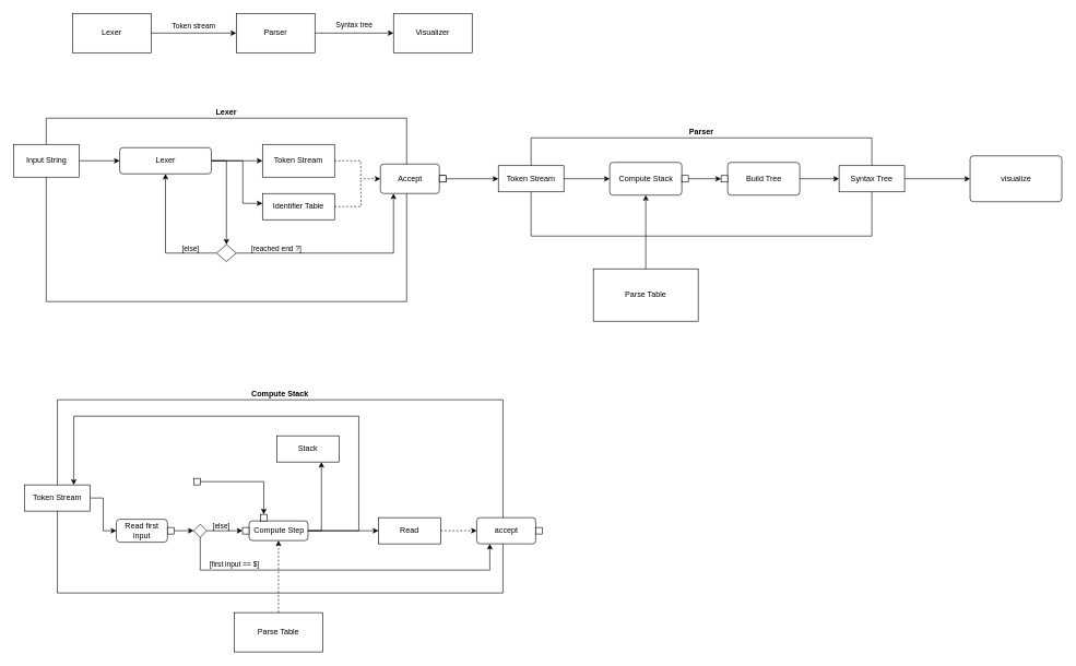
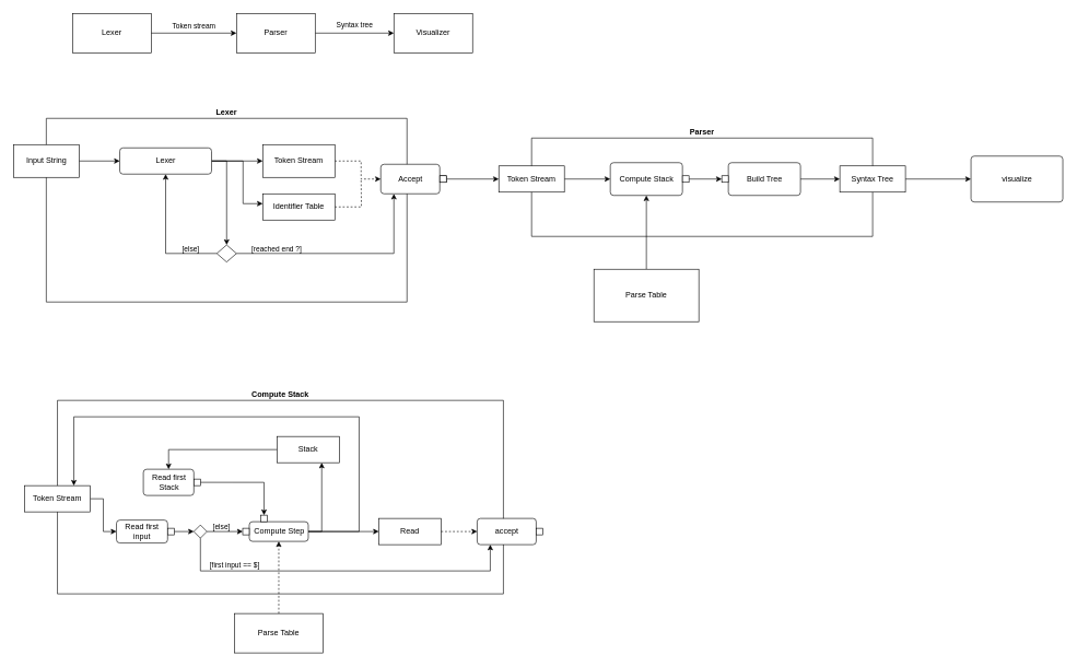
  <mxCell id="0" />
  <mxCell id="1" parent="0" />
  <mxCell id="2" value="Lexer" style="rounded=0;whiteSpace=wrap;html=1;labelBackgroundColor=none;" parent="1" vertex="1"><mxGeometry x="110" y="20" width="120" height="60" as="geometry" /></mxCell>
  <mxCell id="3" value="Syntax tree" style="edgeStyle=orthogonalEdgeStyle;rounded=0;orthogonalLoop=1;jettySize=auto;html=1;entryX=0;entryY=0.5;entryDx=0;entryDy=0;labelBackgroundColor=none;fontColor=default;" parent="1" source="4" target="6" edge="1"><mxGeometry y="12" relative="1" as="geometry"><mxPoint as="offset" /></mxGeometry></mxCell>
  <mxCell id="4" value="Parser" style="rounded=0;whiteSpace=wrap;html=1;labelBackgroundColor=none;" parent="1" vertex="1"><mxGeometry x="360" y="20" width="120" height="60" as="geometry" /></mxCell>
  <mxCell id="5" value="Token stream" style="endArrow=classic;html=1;rounded=0;exitX=1;exitY=0.5;exitDx=0;exitDy=0;entryX=0;entryY=0.5;entryDx=0;entryDy=0;labelBackgroundColor=none;fontColor=default;" parent="1" edge="1"><mxGeometry y="11" width="50" height="50" relative="1" as="geometry"><mxPoint x="230" y="50" as="sourcePoint" /><mxPoint x="360" y="50" as="targetPoint" /><mxPoint as="offset" /></mxGeometry></mxCell>
  <mxCell id="6" value="Visualizer" style="rounded=0;whiteSpace=wrap;html=1;labelBackgroundColor=none;" parent="1" vertex="1"><mxGeometry x="600" y="20" width="120" height="60" as="geometry" /></mxCell>
  <mxCell id="7" value="Lexer" style="swimlane;startSize=0;verticalAlign=bottom;labelBackgroundColor=none;" parent="1" vertex="1"><mxGeometry x="70" y="180" width="550" height="280" as="geometry"><mxRectangle x="70" y="220" width="50" height="40" as="alternateBounds" /></mxGeometry></mxCell>
  <mxCell id="8" style="edgeStyle=orthogonalEdgeStyle;rounded=0;orthogonalLoop=1;jettySize=auto;html=1;exitX=1;exitY=0.5;exitDx=0;exitDy=0;labelBackgroundColor=none;fontColor=default;" parent="7" source="9" target="13" edge="1"><mxGeometry relative="1" as="geometry" /></mxCell>
  <mxCell id="9" value="Input String" style="html=1;dashed=0;whitespace=wrap;labelBackgroundColor=none;" parent="7" vertex="1"><mxGeometry x="-50" y="40" width="100" height="50" as="geometry" /></mxCell>
  <mxCell id="10" style="edgeStyle=orthogonalEdgeStyle;rounded=0;orthogonalLoop=1;jettySize=auto;html=1;exitX=1;exitY=0.5;exitDx=0;exitDy=0;labelBackgroundColor=none;fontColor=default;" parent="7" source="13" target="15" edge="1"><mxGeometry relative="1" as="geometry" /></mxCell>
  <mxCell id="11" style="edgeStyle=orthogonalEdgeStyle;rounded=0;orthogonalLoop=1;jettySize=auto;html=1;exitX=1;exitY=0.5;exitDx=0;exitDy=0;labelBackgroundColor=none;fontColor=default;" parent="7" source="13" target="17" edge="1"><mxGeometry relative="1" as="geometry"><mxPoint x="280" y="130" as="sourcePoint" /><Array as="points"><mxPoint x="300" y="65" /><mxPoint x="300" y="130" /></Array></mxGeometry></mxCell>
  <mxCell id="12" style="edgeStyle=orthogonalEdgeStyle;rounded=0;orthogonalLoop=1;jettySize=auto;html=1;exitX=1;exitY=0.5;exitDx=0;exitDy=0;labelBackgroundColor=none;fontColor=default;" parent="7" source="13" target="22" edge="1"><mxGeometry relative="1" as="geometry" /></mxCell>
  <mxCell id="13" value="Lexer" style="html=1;align=center;verticalAlign=middle;rounded=1;absoluteArcSize=1;arcSize=10;dashed=0;labelBackgroundColor=none;" parent="7" vertex="1"><mxGeometry x="112" y="45" width="140" height="40" as="geometry" /></mxCell>
  <mxCell id="14" style="edgeStyle=orthogonalEdgeStyle;rounded=0;orthogonalLoop=1;jettySize=auto;html=1;exitX=1;exitY=0.5;exitDx=0;exitDy=0;entryX=0;entryY=0.5;entryDx=0;entryDy=0;dashed=1;labelBackgroundColor=none;fontColor=default;" parent="7" source="15" target="23" edge="1"><mxGeometry relative="1" as="geometry"><Array as="points"><mxPoint x="480" y="65" /><mxPoint x="480" y="93" /></Array></mxGeometry></mxCell>
  <mxCell id="15" value="Token Stream" style="shape=rect;html=1;whiteSpace=wrap;align=center;labelBackgroundColor=none;" parent="7" vertex="1"><mxGeometry x="330" y="40" width="110" height="50" as="geometry" /></mxCell>
  <mxCell id="16" style="edgeStyle=orthogonalEdgeStyle;rounded=0;orthogonalLoop=1;jettySize=auto;html=1;exitX=1;exitY=0.5;exitDx=0;exitDy=0;dashed=1;startArrow=none;startFill=0;endArrow=none;endFill=0;labelBackgroundColor=none;fontColor=default;" parent="7" source="17" edge="1"><mxGeometry relative="1" as="geometry"><mxPoint x="480" y="93" as="targetPoint" /></mxGeometry></mxCell>
  <mxCell id="17" value="Identifier Table" style="shape=rect;html=1;whiteSpace=wrap;align=center;labelBackgroundColor=none;" parent="7" vertex="1"><mxGeometry x="330" y="115" width="110" height="40" as="geometry" /></mxCell>
  <mxCell id="18" style="edgeStyle=orthogonalEdgeStyle;rounded=0;orthogonalLoop=1;jettySize=auto;html=1;exitX=0.5;exitY=1;exitDx=0;exitDy=0;labelBackgroundColor=none;fontColor=default;" parent="7" source="17" target="17" edge="1"><mxGeometry relative="1" as="geometry" /></mxCell>
  <mxCell id="19" style="edgeStyle=orthogonalEdgeStyle;rounded=0;orthogonalLoop=1;jettySize=auto;html=1;exitX=1;exitY=0.5;exitDx=0;exitDy=0;labelBackgroundColor=none;fontColor=default;" parent="7" source="22" target="23" edge="1"><mxGeometry relative="1" as="geometry"><Array as="points"><mxPoint x="530" y="206" /></Array></mxGeometry></mxCell>
  <mxCell id="20" value="[reached end ?]" style="edgeLabel;html=1;align=center;verticalAlign=middle;resizable=0;points=[];labelBackgroundColor=none;" parent="19" vertex="1" connectable="0"><mxGeometry x="-0.887" y="1" relative="1" as="geometry"><mxPoint x="41" y="-6" as="offset" /></mxGeometry></mxCell>
  <mxCell id="21" value="[else]" style="edgeStyle=orthogonalEdgeStyle;rounded=0;orthogonalLoop=1;jettySize=auto;html=1;exitX=0;exitY=0.5;exitDx=0;exitDy=0;entryX=0.5;entryY=1;entryDx=0;entryDy=0;labelBackgroundColor=none;fontColor=default;" parent="7" source="22" target="13" edge="1"><mxGeometry x="-0.598" y="-7" relative="1" as="geometry"><mxPoint as="offset" /></mxGeometry></mxCell>
  <mxCell id="22" value="" style="shape=rhombus;html=1;verticalLabelPosition=bottom;verticalAlignment=top;labelBackgroundColor=none;" parent="7" vertex="1"><mxGeometry x="260" y="193" width="30" height="26" as="geometry" /></mxCell>
  <mxCell id="23" value="Accept" style="html=1;align=center;verticalAlign=middle;rounded=1;absoluteArcSize=1;arcSize=10;dashed=0;labelBackgroundColor=none;" parent="7" vertex="1"><mxGeometry x="510" y="70" width="90" height="45" as="geometry" /></mxCell>
  <mxCell id="24" value="Parser" style="swimlane;startSize=0;verticalAlign=bottom;labelBackgroundColor=none;" parent="1" vertex="1"><mxGeometry x="810" y="210" width="520" height="150" as="geometry" /></mxCell>
  <mxCell id="25" value="Compute Stack" style="html=1;align=center;verticalAlign=middle;rounded=1;absoluteArcSize=1;arcSize=10;dashed=0;labelBackgroundColor=none;" parent="24" vertex="1"><mxGeometry x="120" y="37.5" width="110" height="50" as="geometry" /></mxCell>
  <mxCell id="26" style="edgeStyle=orthogonalEdgeStyle;rounded=0;orthogonalLoop=1;jettySize=auto;html=1;exitX=1;exitY=0.5;exitDx=0;exitDy=0;entryX=0;entryY=0.5;entryDx=0;entryDy=0;labelBackgroundColor=none;fontColor=default;" parent="24" source="27" target="29" edge="1"><mxGeometry relative="1" as="geometry" /></mxCell>
  <mxCell id="27" value="" style="shape=rect;html=1;whiteSpace=wrap;align=center;labelBackgroundColor=none;" parent="24" vertex="1"><mxGeometry x="230" y="57.5" width="10" height="10" as="geometry" /></mxCell>
  <mxCell id="28" value="Build Tree" style="html=1;align=center;verticalAlign=middle;rounded=1;absoluteArcSize=1;arcSize=10;dashed=0;labelBackgroundColor=none;" parent="24" vertex="1"><mxGeometry x="300" y="37.5" width="110" height="50" as="geometry" /></mxCell>
  <mxCell id="29" value="" style="shape=rect;html=1;whiteSpace=wrap;align=center;labelBackgroundColor=none;" parent="24" vertex="1"><mxGeometry x="290" y="57.5" width="10" height="10" as="geometry" /></mxCell>
  <mxCell id="30" style="edgeStyle=orthogonalEdgeStyle;rounded=0;orthogonalLoop=1;jettySize=auto;html=1;exitX=0.5;exitY=0;exitDx=0;exitDy=0;entryX=0.5;entryY=1;entryDx=0;entryDy=0;labelBackgroundColor=none;fontColor=default;" parent="1" source="31" target="25" edge="1"><mxGeometry relative="1" as="geometry" /></mxCell>
  <mxCell id="31" value="Parse Table" style="shape=rect;html=1;whiteSpace=wrap;align=center;labelBackgroundColor=none;" parent="1" vertex="1"><mxGeometry x="905" y="410" width="160" height="80" as="geometry" /></mxCell>
  <mxCell id="32" style="edgeStyle=orthogonalEdgeStyle;rounded=0;orthogonalLoop=1;jettySize=auto;html=1;exitX=1;exitY=0.5;exitDx=0;exitDy=0;entryX=0;entryY=0.5;entryDx=0;entryDy=0;labelBackgroundColor=none;fontColor=default;" parent="1" source="33" target="25" edge="1"><mxGeometry relative="1" as="geometry" /></mxCell>
  <mxCell id="33" value="Token Stream" style="shape=rect;html=1;whiteSpace=wrap;align=center;labelBackgroundColor=none;" parent="1" vertex="1"><mxGeometry x="760" y="252.5" width="100" height="40" as="geometry" /></mxCell>
  <mxCell id="34" style="edgeStyle=orthogonalEdgeStyle;rounded=0;orthogonalLoop=1;jettySize=auto;html=1;exitX=1;exitY=0.5;exitDx=0;exitDy=0;entryX=0;entryY=0.5;entryDx=0;entryDy=0;labelBackgroundColor=none;fontColor=default;" parent="1" source="35" target="33" edge="1"><mxGeometry relative="1" as="geometry" /></mxCell>
  <mxCell id="35" value="" style="shape=rect;html=1;whiteSpace=wrap;align=center;labelBackgroundColor=none;" parent="1" vertex="1"><mxGeometry x="670" y="267.5" width="10" height="10" as="geometry" /></mxCell>
  <mxCell id="36" value="" style="shape=rect;html=1;whiteSpace=wrap;align=center;labelBackgroundColor=none;" parent="1" vertex="1"><mxGeometry x="670" y="267.5" width="10" height="10" as="geometry" /></mxCell>
  <mxCell id="37" style="edgeStyle=orthogonalEdgeStyle;rounded=0;orthogonalLoop=1;jettySize=auto;html=1;exitX=1;exitY=0.5;exitDx=0;exitDy=0;entryX=0;entryY=0.5;entryDx=0;entryDy=0;labelBackgroundColor=none;fontColor=default;" parent="1" source="38" target="40" edge="1"><mxGeometry relative="1" as="geometry" /></mxCell>
  <mxCell id="38" value="Syntax Tree" style="shape=rect;html=1;whiteSpace=wrap;align=center;labelBackgroundColor=none;" parent="1" vertex="1"><mxGeometry x="1280" y="252.5" width="100" height="40" as="geometry" /></mxCell>
  <mxCell id="39" style="edgeStyle=orthogonalEdgeStyle;rounded=0;orthogonalLoop=1;jettySize=auto;html=1;exitX=1;exitY=0.5;exitDx=0;exitDy=0;labelBackgroundColor=none;fontColor=default;" parent="1" source="28" target="38" edge="1"><mxGeometry relative="1" as="geometry" /></mxCell>
  <mxCell id="40" value="visualize" style="html=1;align=center;verticalAlign=middle;rounded=1;absoluteArcSize=1;arcSize=10;dashed=0;labelBackgroundColor=none;" parent="1" vertex="1"><mxGeometry x="1480" y="237.5" width="140" height="70" as="geometry" /></mxCell>
  <mxCell id="41" value="Compute Stack" style="swimlane;startSize=0;verticalAlign=bottom;labelBackgroundColor=none;" parent="1" vertex="1"><mxGeometry x="87" y="610" width="680" height="295" as="geometry" /></mxCell>
  <mxCell id="42" style="edgeStyle=orthogonalEdgeStyle;rounded=0;orthogonalLoop=1;jettySize=auto;html=1;exitX=1;exitY=0.5;exitDx=0;exitDy=0;startArrow=none;startFill=0;endArrow=classic;endFill=1;entryX=0;entryY=0.5;entryDx=0;entryDy=0;labelBackgroundColor=none;fontColor=default;" parent="41" source="43" target="44" edge="1"><mxGeometry relative="1" as="geometry" /></mxCell>
  <mxCell id="43" value="Token Stream" style="shape=rect;html=1;whiteSpace=wrap;align=center;labelBackgroundColor=none;" parent="41" vertex="1"><mxGeometry x="-50" y="129.97" width="100" height="40" as="geometry" /></mxCell>
  <mxCell id="44" value="Read first&lt;br&gt;input" style="rounded=1;whiteSpace=wrap;html=1;labelBackgroundColor=none;" parent="41" vertex="1"><mxGeometry x="90" y="182.47" width="78" height="35" as="geometry" /></mxCell>
  <mxCell id="45" style="edgeStyle=orthogonalEdgeStyle;rounded=0;orthogonalLoop=1;jettySize=auto;html=1;exitX=1;exitY=0.5;exitDx=0;exitDy=0;entryX=0;entryY=0.5;entryDx=0;entryDy=0;startArrow=none;startFill=0;endArrow=classic;endFill=1;labelBackgroundColor=none;fontColor=default;" parent="41" source="46" target="60" edge="1"><mxGeometry relative="1" as="geometry" /></mxCell>
  <mxCell id="46" value="" style="shape=rect;html=1;whiteSpace=wrap;align=center;labelBackgroundColor=none;" parent="41" vertex="1"><mxGeometry x="168" y="194.97" width="10" height="10" as="geometry" /></mxCell>
  <mxCell id="47" style="edgeStyle=orthogonalEdgeStyle;rounded=0;orthogonalLoop=1;jettySize=auto;html=1;exitX=1;exitY=0.5;exitDx=0;exitDy=0;entryX=0;entryY=0.5;entryDx=0;entryDy=0;startArrow=none;startFill=0;endArrow=classic;endFill=1;labelBackgroundColor=none;fontColor=default;" parent="41" source="50" target="55" edge="1"><mxGeometry relative="1" as="geometry" /></mxCell>
  <mxCell id="48" style="edgeStyle=orthogonalEdgeStyle;rounded=0;orthogonalLoop=1;jettySize=auto;html=1;exitX=1;exitY=0.5;exitDx=0;exitDy=0;startArrow=none;startFill=0;endArrow=classic;endFill=1;labelBackgroundColor=none;fontColor=default;" parent="41" source="50" target="58" edge="1"><mxGeometry relative="1" as="geometry"><Array as="points"><mxPoint x="403" y="200" /></Array></mxGeometry></mxCell>
  <mxCell id="49" style="edgeStyle=orthogonalEdgeStyle;rounded=0;orthogonalLoop=1;jettySize=auto;html=1;exitX=1;exitY=0.5;exitDx=0;exitDy=0;entryX=0.75;entryY=0;entryDx=0;entryDy=0;startArrow=none;startFill=0;endArrow=classic;endFill=1;labelBackgroundColor=none;fontColor=default;" parent="41" source="50" target="43" edge="1"><mxGeometry relative="1" as="geometry"><Array as="points"><mxPoint x="460" y="200" /><mxPoint x="460" y="25" /><mxPoint x="25" y="25" /></Array></mxGeometry></mxCell>
  <mxCell id="50" value="Compute Step" style="html=1;align=center;verticalAlign=middle;rounded=1;absoluteArcSize=1;arcSize=10;dashed=0;labelBackgroundColor=none;" parent="41" vertex="1"><mxGeometry x="292.5" y="184.97" width="90" height="30" as="geometry" /></mxCell>
+ <mxCell id="51" value="Read first&lt;br&gt;&amp;nbsp;Stack&amp;nbsp;" style="html=1;align=center;verticalAlign=middle;rounded=1;absoluteArcSize=1;arcSize=10;dashed=0;labelBackgroundColor=none;" parent="41" vertex="1"><mxGeometry x="131" y="104.97" width="77" height="40" as="geometry" /></mxCell>
  <mxCell id="52" style="edgeStyle=orthogonalEdgeStyle;rounded=0;orthogonalLoop=1;jettySize=auto;html=1;exitX=1;exitY=0.5;exitDx=0;exitDy=0;entryX=0.5;entryY=0;entryDx=0;entryDy=0;startArrow=none;startFill=0;endArrow=classic;endFill=1;labelBackgroundColor=none;fontColor=default;" parent="41" source="53" target="56" edge="1"><mxGeometry relative="1" as="geometry" /></mxCell>
  <mxCell id="53" value="" style="shape=rect;html=1;whiteSpace=wrap;align=center;labelBackgroundColor=none;" parent="41" vertex="1"><mxGeometry x="208" y="119.97" width="10" height="10" as="geometry" /></mxCell>
  <mxCell id="54" value="" style="shape=rect;html=1;whiteSpace=wrap;align=center;labelBackgroundColor=none;" parent="41" vertex="1"><mxGeometry x="282.5" y="194.97" width="10" height="10" as="geometry" /></mxCell>
  <mxCell id="55" value="Read" style="shape=rect;html=1;whiteSpace=wrap;align=center;labelBackgroundColor=none;" parent="41" vertex="1"><mxGeometry x="490" y="179.97" width="95" height="40" as="geometry" /></mxCell>
  <mxCell id="56" value="" style="shape=rect;html=1;whiteSpace=wrap;align=center;labelBackgroundColor=none;" parent="41" vertex="1"><mxGeometry x="310" y="174.97" width="10" height="10" as="geometry" /></mxCell>
+ <mxCell id="57" style="edgeStyle=orthogonalEdgeStyle;rounded=0;orthogonalLoop=1;jettySize=auto;html=1;exitX=0;exitY=0.5;exitDx=0;exitDy=0;entryX=0.5;entryY=0;entryDx=0;entryDy=0;startArrow=none;startFill=0;endArrow=classic;endFill=1;labelBackgroundColor=none;fontColor=default;" parent="41" source="58" target="51" edge="1"><mxGeometry relative="1" as="geometry" /></mxCell>
  <mxCell id="58" value="Stack" style="shape=rect;html=1;whiteSpace=wrap;align=center;labelBackgroundColor=none;" parent="41" vertex="1"><mxGeometry x="335" y="55" width="95" height="40" as="geometry" /></mxCell>
  <mxCell id="59" value="[else]" style="edgeStyle=orthogonalEdgeStyle;rounded=0;orthogonalLoop=1;jettySize=auto;html=1;exitX=1;exitY=0.5;exitDx=0;exitDy=0;entryX=0;entryY=0.5;entryDx=0;entryDy=0;startArrow=none;startFill=0;endArrow=classic;endFill=1;labelBackgroundColor=none;fontColor=default;" parent="41" source="60" target="54" edge="1"><mxGeometry x="-0.193" y="7" relative="1" as="geometry"><mxPoint as="offset" /></mxGeometry></mxCell>
  <mxCell id="60" value="" style="shape=rhombus;html=1;verticalLabelPosition=top;verticalAlignment=bottom;labelBackgroundColor=none;" parent="41" vertex="1"><mxGeometry x="208" y="189.97" width="20" height="20" as="geometry" /></mxCell>
  <mxCell id="61" style="edgeStyle=orthogonalEdgeStyle;rounded=0;orthogonalLoop=1;jettySize=auto;html=1;exitX=0.5;exitY=0;exitDx=0;exitDy=0;startArrow=none;startFill=0;endArrow=classic;endFill=1;dashed=1;labelBackgroundColor=none;fontColor=default;" parent="1" source="62" target="50" edge="1"><mxGeometry relative="1" as="geometry" /></mxCell>
  <mxCell id="62" value="Parse Table" style="shape=rect;html=1;whiteSpace=wrap;align=center;direction=east;labelBackgroundColor=none;" parent="1" vertex="1"><mxGeometry x="357" y="935" width="135" height="60" as="geometry" /></mxCell>
  <mxCell id="63" value="accept" style="html=1;align=center;verticalAlign=middle;rounded=1;absoluteArcSize=1;arcSize=10;dashed=0;labelBackgroundColor=none;" parent="1" vertex="1"><mxGeometry x="727" y="789.97" width="90" height="40" as="geometry" /></mxCell>
  <mxCell id="64" style="edgeStyle=orthogonalEdgeStyle;rounded=0;orthogonalLoop=1;jettySize=auto;html=1;exitX=1;exitY=0.5;exitDx=0;exitDy=0;entryX=0;entryY=0.5;entryDx=0;entryDy=0;startArrow=none;startFill=0;endArrow=classic;endFill=1;dashed=1;labelBackgroundColor=none;fontColor=default;" parent="1" source="55" target="63" edge="1"><mxGeometry relative="1" as="geometry" /></mxCell>
  <mxCell id="65" value="[first input == $]" style="edgeStyle=orthogonalEdgeStyle;rounded=0;orthogonalLoop=1;jettySize=auto;html=1;exitX=0.5;exitY=1;exitDx=0;exitDy=0;startArrow=none;startFill=0;endArrow=classic;endFill=1;labelBackgroundColor=none;fontColor=default;" parent="1" source="60" target="63" edge="1"><mxGeometry x="-0.617" y="9" relative="1" as="geometry"><Array as="points"><mxPoint x="305" y="870" /><mxPoint x="747" y="870" /></Array><mxPoint as="offset" /></mxGeometry></mxCell>
  <mxCell id="66" value="" style="shape=rect;html=1;whiteSpace=wrap;align=center;labelBackgroundColor=none;" parent="1" vertex="1"><mxGeometry x="817" y="804.97" width="10" height="10" as="geometry" /></mxCell>
